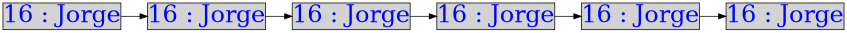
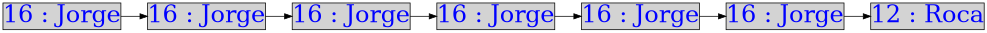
  digraph {
    rankdir=LR
    node [fontcolor=blue fontsize=32 margin=0 shape=box style=filled]
    n1 [label="16 : Jorge" width=0.5]
    n2 [label="16 : Jorge" width=0.5]
    n3 [label="16 : Jorge" width=0.5]
    n4 [label="16 : Jorge" width=0.5]
    n5 [label="16 : Jorge" width=0.5]
    n6 [label="16 : Jorge" width=0.5]
+   n7 [label="12 : Roca" width=0.5]
    n1 -> n2
    n2 -> n3
    n3 -> n4
    n4 -> n5
    n5 -> n6
+   n6 -> n7
  }
